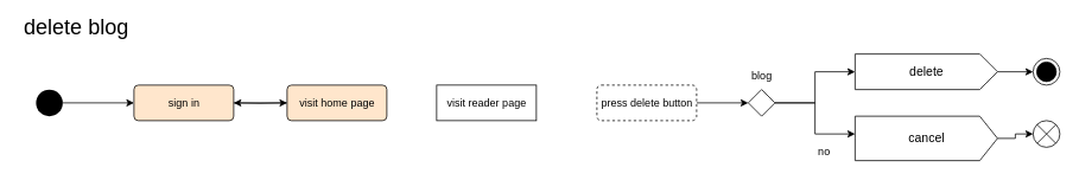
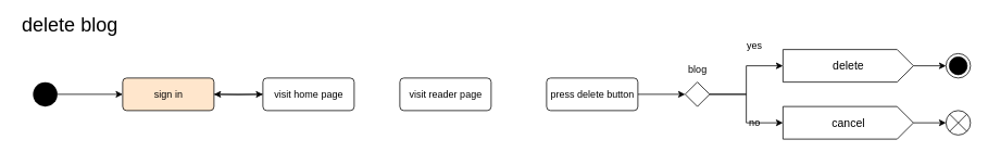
  <mxCell id="0" />
  <mxCell id="1" parent="0" />
  <mxCell id="2" style="edgeStyle=orthogonalEdgeStyle;rounded=0;orthogonalLoop=1;jettySize=auto;html=1;entryX=0;entryY=0.5;entryDx=0;entryDy=0;" parent="1" target="9" edge="1"><mxGeometry relative="1" as="geometry"><mxPoint x="260" y="115" as="sourcePoint" /><mxPoint x="337" y="115" as="targetPoint" /></mxGeometry></mxCell>
  <mxCell id="3" style="edgeStyle=orthogonalEdgeStyle;rounded=0;orthogonalLoop=1;jettySize=auto;html=1;entryX=0;entryY=0.5;entryDx=0;entryDy=0;" parent="1" source="4" target="7" edge="1"><mxGeometry relative="1" as="geometry" /></mxCell>
  <mxCell id="4" value="" style="ellipse;fillColor=#000000;strokeColor=none;" parent="1" vertex="1"><mxGeometry x="40" y="100" width="30" height="30" as="geometry" /></mxCell>
  <mxCell id="5" value="" style="ellipse;html=1;shape=endState;fillColor=#000000;strokeColor=#000000;" parent="1" vertex="1"><mxGeometry x="1160" y="65" width="30" height="30" as="geometry" /></mxCell>
  <mxCell id="6" value="&lt;font style=&quot;font-size: 24px;&quot;&gt;delete blog&lt;/font&gt;" style="text;html=1;align=center;verticalAlign=middle;resizable=0;points=[];autosize=1;strokeColor=none;fillColor=none;" parent="1" vertex="1"><mxGeometry y="20" width="130" height="20" as="geometry" x="20" /></mxCell>
  <mxCell id="7" value="sign in" style="html=1;align=center;verticalAlign=middle;rounded=1;absoluteArcSize=1;arcSize=10;dashed=0;fillColor=#ffe6cc;" parent="1" vertex="1"><mxGeometry x="150" y="95" width="112" height="40" as="geometry" /></mxCell>
  <mxCell id="8" style="edgeStyle=orthogonalEdgeStyle;rounded=0;orthogonalLoop=1;jettySize=auto;html=1;" parent="1" source="9" target="7" edge="1"><mxGeometry relative="1" as="geometry" /></mxCell>
- <mxCell id="9" value="visit home page" style="html=1;align=center;verticalAlign=middle;rounded=1;absoluteArcSize=1;arcSize=10;dashed=0;fillColor=#ffe6cc;" parent="1" vertex="1"><mxGeometry x="322" y="95" width="112" height="40" as="geometry" /></mxCell>
- <mxCell id="10" value="visit reader page" style="html=1;align=center;verticalAlign=middle;absoluteArcSize=1;arcSize=10;dashed=0;rounded=0;" parent="1" vertex="1"><mxGeometry x="490" y="95" width="112" height="40" as="geometry" /></mxCell>
+ <mxCell id="9" value="visit home page" style="html=1;align=center;verticalAlign=middle;rounded=1;absoluteArcSize=1;arcSize=10;dashed=0;" parent="1" vertex="1"><mxGeometry x="322" y="95" width="112" height="40" as="geometry" /></mxCell>
+ <mxCell id="10" value="visit reader page" style="html=1;align=center;verticalAlign=middle;rounded=1;absoluteArcSize=1;arcSize=10;dashed=0;" parent="1" vertex="1"><mxGeometry x="490" y="95" width="112" height="40" as="geometry" /></mxCell>
  <mxCell id="11" style="edgeStyle=orthogonalEdgeStyle;rounded=0;orthogonalLoop=1;jettySize=auto;html=1;entryX=0;entryY=0.5;entryDx=0;entryDy=0;" edge="1" parent="1" source="12" target="15"><mxGeometry relative="1" as="geometry" /></mxCell>
- <mxCell id="12" value="press delete button" style="html=1;align=center;verticalAlign=middle;rounded=1;absoluteArcSize=1;arcSize=10;dashed=1;" vertex="1" parent="1"><mxGeometry x="670" y="95" width="112" height="40" as="geometry" /></mxCell>
+ <mxCell id="12" value="press delete button" style="html=1;align=center;verticalAlign=middle;rounded=1;absoluteArcSize=1;arcSize=10;dashed=0;" vertex="1" parent="1"><mxGeometry x="670" y="95" width="112" height="40" as="geometry" /></mxCell>
  <mxCell id="13" style="edgeStyle=orthogonalEdgeStyle;rounded=0;orthogonalLoop=1;jettySize=auto;html=1;entryX=0;entryY=0;entryDx=0;entryDy=20;entryPerimeter=0;" edge="1" parent="1" source="15" target="17"><mxGeometry relative="1" as="geometry" /></mxCell>
  <mxCell id="14" style="edgeStyle=orthogonalEdgeStyle;rounded=0;orthogonalLoop=1;jettySize=auto;html=1;entryX=0;entryY=0;entryDx=0;entryDy=20;entryPerimeter=0;" edge="1" parent="1" source="15" target="19"><mxGeometry relative="1" as="geometry" /></mxCell>
  <mxCell id="15" value="" style="rhombus;" vertex="1" parent="1"><mxGeometry x="840" y="100" width="30" height="30" as="geometry" /></mxCell>
  <mxCell id="16" value="" style="edgeStyle=orthogonalEdgeStyle;rounded=0;orthogonalLoop=1;jettySize=auto;html=1;" edge="1" parent="1" source="17" target="5"><mxGeometry relative="1" as="geometry" /></mxCell>
  <mxCell id="17" value="delete" style="html=1;shape=mxgraph.infographic.ribbonSimple;notch1=0;notch2=20;align=center;verticalAlign=middle;fontSize=14;fontStyle=0;fillColor=#FFFFFF;" vertex="1" parent="1"><mxGeometry x="960" y="60" width="160" height="40" as="geometry" /></mxCell>
  <mxCell id="18" style="edgeStyle=orthogonalEdgeStyle;rounded=0;orthogonalLoop=1;jettySize=auto;html=1;entryX=0;entryY=0.5;entryDx=0;entryDy=0;" edge="1" parent="1" source="19" target="20"><mxGeometry relative="1" as="geometry" /></mxCell>
- <mxCell id="19" value="cancel" style="html=1;shape=mxgraph.infographic.ribbonSimple;notch1=0;notch2=20;align=center;verticalAlign=middle;fontSize=14;fontStyle=0;fillColor=#FFFFFF;" vertex="1" parent="1"><mxGeometry x="960" y="130" width="160" height="50" as="geometry" /></mxCell>
+ <mxCell id="19" value="cancel" style="html=1;shape=mxgraph.infographic.ribbonSimple;notch1=0;notch2=20;align=center;verticalAlign=middle;fontSize=14;fontStyle=0;fillColor=#FFFFFF;" vertex="1" parent="1"><mxGeometry x="960" y="130" width="160" height="40" as="geometry" /></mxCell>
  <mxCell id="20" value="" style="shape=sumEllipse;perimeter=ellipsePerimeter;whiteSpace=wrap;html=1;backgroundOutline=1;" vertex="1" parent="1"><mxGeometry x="1160" y="135" width="30" height="30" as="geometry" /></mxCell>
  <mxCell id="21" value="blog" style="text;html=1;align=center;verticalAlign=middle;resizable=0;points=[];autosize=1;strokeColor=none;fillColor=none;" vertex="1" parent="1"><mxGeometry x="830" y="75" width="50" height="20" as="geometry" /></mxCell>
- <mxCell id="23" value="no" style="text;html=1;align=center;verticalAlign=middle;resizable=0;points=[];autosize=1;strokeColor=none;fillColor=none;" vertex="1" parent="1"><mxGeometry x="910" y="160" width="30" height="20" as="geometry" /></mxCell>
+ <mxCell id="22" value="yes" style="text;html=1;align=center;verticalAlign=middle;resizable=0;points=[];autosize=1;strokeColor=none;fillColor=none;" vertex="1" parent="1"><mxGeometry x="910" y="45" width="30" height="20" as="geometry" /></mxCell>
+ <mxCell id="23" value="no" style="text;html=1;align=center;verticalAlign=middle;resizable=0;points=[];autosize=1;strokeColor=none;fillColor=none;" vertex="1" parent="1"><mxGeometry x="910" y="140" width="30" height="20" as="geometry" /></mxCell>
